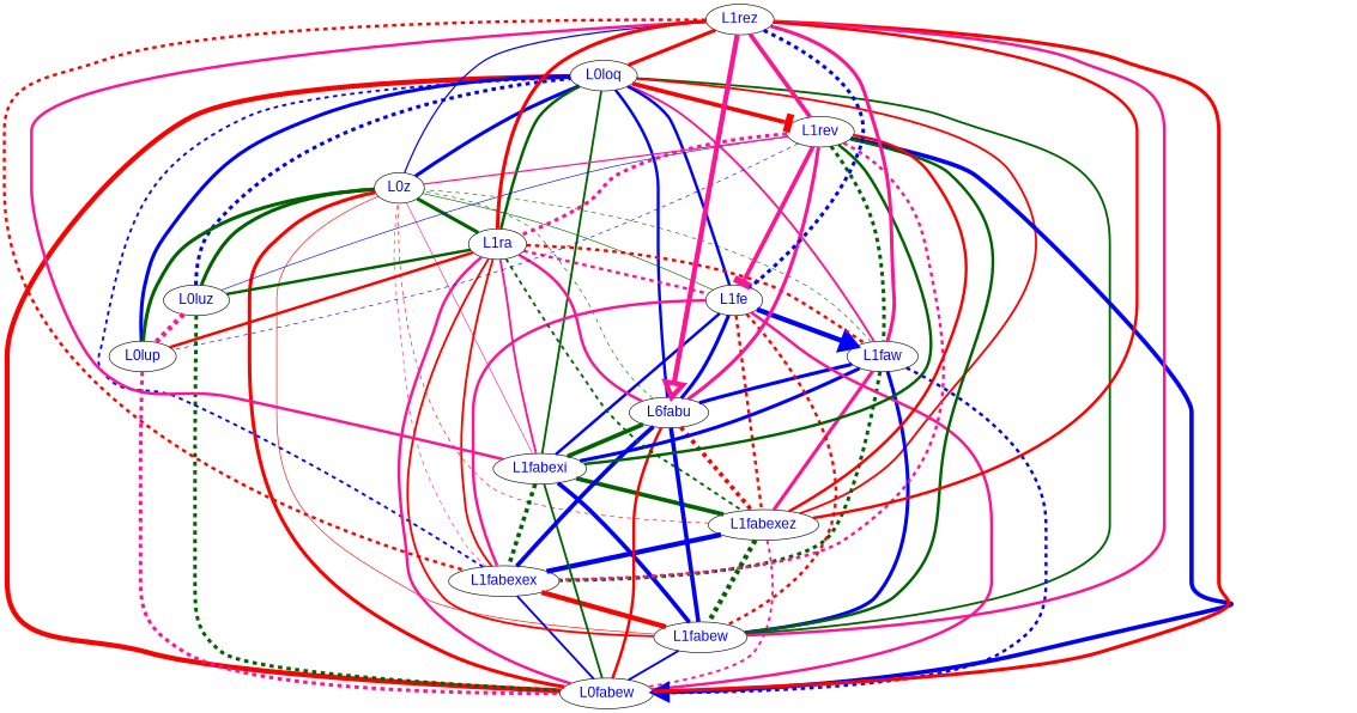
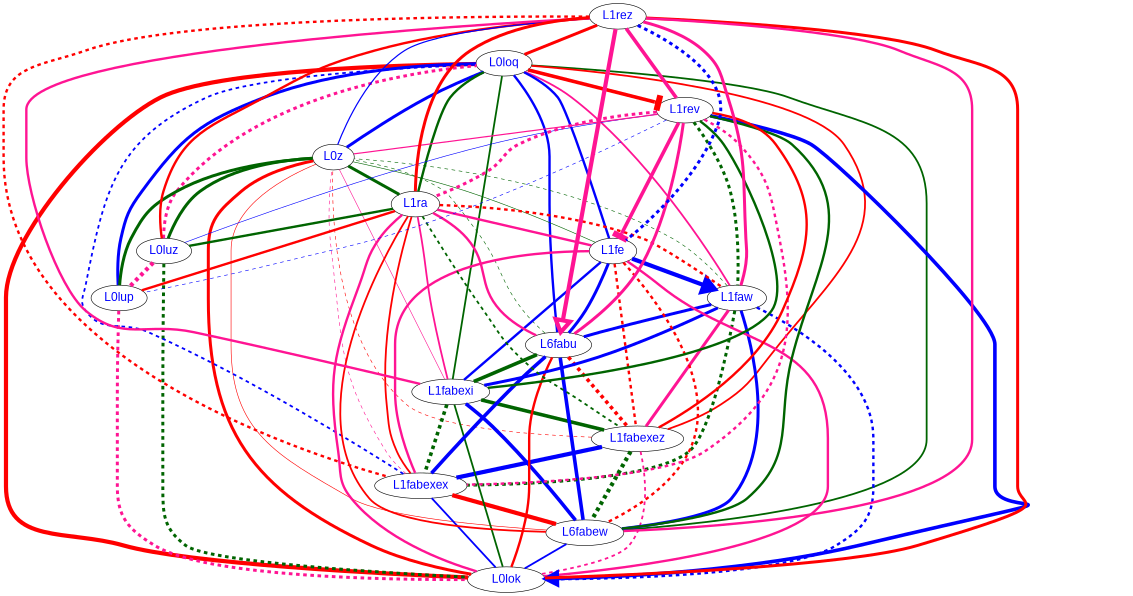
  digraph {
    splines=true
    node [fontcolor=blue fontname=Arial fontsize=20]
    edge [color=deeppink dir=none penwidth=4 style=bold]
-   L0lok [height=0.05 width=0.1 label=L0fabew]
+   L0lok [height=0.05 width=0.1]
    L0loq [height=0.05 width=0.1]
    L0lup [height=0.05 width=0.1]
    L0luz [height=0.05 width=0.1]
    L0z [height=0.05 width=0.1]
-   L1fabew [height=0.05 width=0.1]
+   L1fabew [height=0.05 width=0.1 label=L6fabew]
    L1fabexex [height=0.05 width=0.1]
    L1fabexez [height=0.05 width=0.1]
    L1fabexi [height=0.05 width=0.1]
    n10 [height=0.05 label=L6fabu width=0.1]
    L1faw [height=0.05 width=0.1]
    L1fe [height=0.05 width=0.1]
    L1ra [height=0.05 width=0.1]
    L1rev [height=0.05 width=0.1]
    L1rez [height=0.05 width=0.1]
    subgraph sub_1 {
      L0lok
      L0loq
      L0lup
      L0luz
      L0z
      L1fabew
      L1fabexex
      L1fabexez
      L1fabexi
      n10
      L1faw
      L1fe
      L1ra
      L1rev
      L1rez
    }
    subgraph sub_2 {
      L0z
      L1ra
    }
    subgraph sub_3 {
      L0lok
      L0loq
      n10
      L1faw
      L1fe
      L1rev
      L1rez
    }
    subgraph sub_4 {
    }
    L0loq -> L0lok [color=red penwidth=7]
    L0loq -> L1rev [arrowhead=tee arrowsize=2 color=red penwidth=6 style=solid dir=""]
    L0lup -> L0lok [penwidth=5 style=dashed]
    L0lup -> L0loq [color=blue penwidth=5]
    L0luz -> L0lok [color=darkgreen penwidth=5 style=dashed]
-   L0luz -> L0loq [color=blue penwidth=5 style=dashed]
+   L0luz -> L0loq [penwidth=5 style=dashed]
    L0luz -> L0lup [penwidth=7 style=dashed]
    L0z -> L0lok [color=red penwidth=5 style=solid]
    L0z -> L0loq [color=blue penwidth=5]
    L0z -> L0lup [color=darkgreen penwidth=5 style=solid]
    L0z -> L0luz [color=darkgreen penwidth=5 style=solid]
    L0z -> L1ra [color=darkgreen penwidth=5 style=solid]
    L1fabew -> L0lok [color=blue penwidth=3 style=solid]
    L1fabew -> L0loq [color=darkgreen penwidth=3 style=solid]
    L1fabew -> L0z [color=red penwidth=1]
    L1fabexex -> L0lok [color=blue penwidth=3]
    L1fabexex -> L0loq [color=blue penwidth=3 style=dashed]
    L1fabexex -> L0z [penwidth=1 style=dashed]
    L1fabexex -> L1fabew [color=red penwidth=7 style=solid]
    L1fabexez -> L0lok [penwidth=3 style=dashed]
    L1fabexez -> L0loq [color=red penwidth=3]
    L1fabexez -> L0z [color=red penwidth=1 style=dashed]
    L1fabexez -> L1fabew [color=darkgreen penwidth=7 style=dashed]
    L1fabexez -> L1fabexex [color=blue penwidth=7 style=solid]
    L1fabexi -> L0lok [color=darkgreen penwidth=3 style=solid]
    L1fabexi -> L0loq [color=darkgreen penwidth=3]
    L1fabexi -> L0z [penwidth=1 style=solid]
    L1fabexi -> L1fabew [color=blue penwidth=6]
    L1fabexi -> L1fabexex [color=darkgreen penwidth=6 style=dashed]
    L1fabexi -> L1fabexez [color=darkgreen penwidth=6 style=solid]
    n10 -> L0lok [color=red style=solid]
    n10 -> L0loq [color=blue]
    n10 -> L0z [color=darkgreen penwidth=1 style=dashed]
    n10 -> L1fabew [color=blue penwidth=6]
    n10 -> L1fabexex [color=blue penwidth=6]
    n10 -> L1fabexez [color=red penwidth=6 style=dashed]
    n10 -> L1fabexi [color=darkgreen penwidth=6 style=solid]
    L1faw -> L0lok [color=blue style=dashed]
    L1faw -> L0loq [penwidth=3]
    L1faw -> L0z [color=darkgreen penwidth=1 style=dashed]
    L1faw -> L1fabew [color=blue penwidth=5 style=solid]
    L1faw -> L1fabexex [color=darkgreen penwidth=5 style=dashed]
    L1faw -> L1fabexez [penwidth=5 style=solid]
    L1faw -> L1fabexi [color=blue penwidth=5 style=solid]
    L1faw -> n10 [color=blue penwidth=5 style=solid]
    L1fe -> L0lok
    L1fe -> L0loq [color=blue]
    L1fe -> L0z [color=darkgreen penwidth=1 style=solid]
    L1fe -> L1fabew [color=red style=dashed]
    L1fe -> L1fabexex
    L1fe -> L1fabexez [color=red style=dashed]
    L1fe -> L1fabexi [color=blue style=solid]
    L1fe -> n10 [color=blue penwidth=5 style=solid]
    L1fe -> L1faw [arrowhead=normal arrowsize=2 color=blue penwidth=7 style=solid dir=""]
    L1ra -> L0lok
    L1ra -> L0loq [color=darkgreen]
    L1ra -> L0lup [color=red style=solid]
    L1ra -> L0luz [color=darkgreen]
    L1ra -> L1fabew [color=red penwidth=3 style=solid]
    L1ra -> L1fabexex [color=red penwidth=3]
    L1ra -> L1fabexez [color=darkgreen penwidth=3 style=dashed]
    L1ra -> L1fabexi [penwidth=3]
    L1ra -> n10 [style=solid]
    L1ra -> L1faw [color=red style=dashed]
-   L1ra -> L1fe [style=dashed]
+   L1ra -> L1fe
    L1rev -> L0lok [arrowhead=normal arrowsize=2 color=blue penwidth=6 style=solid dir=""]
    L1rev -> L0lup [color=blue penwidth=1 style=dashed]
    L1rev -> L0luz [color=blue penwidth=1]
    L1rev -> L0z [penwidth=2]
    L1rev -> L1fabew [color=darkgreen]
    L1rev -> L1fabexex [style=dashed]
    L1rev -> L1fabexez [color=red]
    L1rev -> L1fabexi [color=darkgreen]
    L1rev -> n10 [penwidth=5]
    L1rev -> L1faw [color=darkgreen penwidth=5 style=dashed]
    L1rev -> L1fe [arrowhead=tee arrowsize=2 penwidth=6 style=solid dir=""]
    L1rev -> L1ra [penwidth=5 style=dashed]
    L1rez -> L0lok [color=red penwidth=5]
    L1rez -> L0loq [color=red penwidth=5]
    L1rez -> L0z [color=blue penwidth=2 style=solid]
    L1rez -> L1fabew [style=solid]
    L1rez -> L1fabexex [color=red style=dashed]
-   L1rez -> L1fabexez [color=red style=solid]
+   L1rez -> L0luz [color=red style=solid]
    L1rez -> L1fabexi
    L1rez -> n10 [arrowhead=onormal arrowsize=2 penwidth=7 dir=""]
    L1rez -> L1faw [penwidth=5]
    L1rez -> L1fe [color=blue penwidth=5 style=dashed]
    L1rez -> L1ra [color=red penwidth=5]
    L1rez -> L1rev [penwidth=6]
  }
